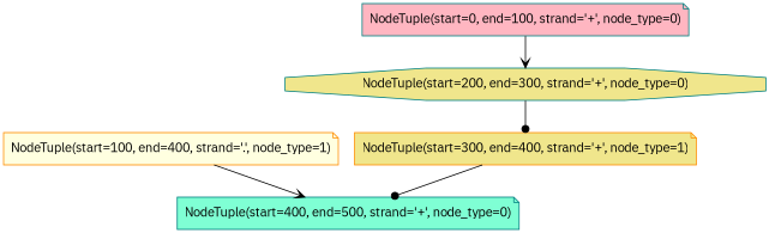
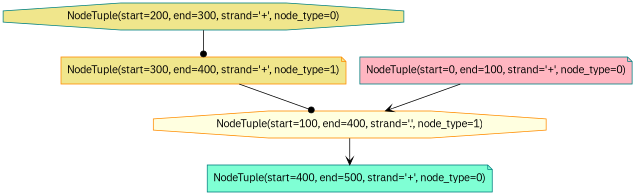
  strict digraph {
    fontname="IBM Plex Sans"
    node [color=teal fillcolor=khaki fontname="IBM Plex Sans" scores="[100.0]" shape=note style=filled]
    edge [arrowhead=vee fontname="IBM Plex Sans"]
-   "NodeTuple(start=100, end=400, strand='.', node_type=1)" [color=darkorange fillcolor=lightyellow]
+   "NodeTuple(start=100, end=400, strand='.', node_type=1)" [color=darkorange fillcolor=lightyellow shape=octagon]
    "NodeTuple(start=400, end=500, strand='+', node_type=0)" [fillcolor=aquamarine scores="[50.0, 100.0]"]
    "NodeTuple(start=200, end=300, strand='+', node_type=0)" [shape=octagon]
    "NodeTuple(start=300, end=400, strand='+', node_type=1)" [color=darkorange scores="[300.0]"]
    "NodeTuple(start=0, end=100, strand='+', node_type=0)" [fillcolor=lightpink scores="[100.0, 50.0]"]
    "NodeTuple(start=100, end=400, strand='.', node_type=1)" -> "NodeTuple(start=400, end=500, strand='+', node_type=0)"
    "NodeTuple(start=200, end=300, strand='+', node_type=0)" -> "NodeTuple(start=300, end=400, strand='+', node_type=1)" [arrowhead=dot]
-   "NodeTuple(start=300, end=400, strand='+', node_type=1)" -> "NodeTuple(start=400, end=500, strand='+', node_type=0)" [arrowhead=dot]
-   "NodeTuple(start=0, end=100, strand='+', node_type=0)" -> "NodeTuple(start=200, end=300, strand='+', node_type=0)"
+   "NodeTuple(start=300, end=400, strand='+', node_type=1)" -> "NodeTuple(start=100, end=400, strand='.', node_type=1)" [arrowhead=dot]
+   "NodeTuple(start=0, end=100, strand='+', node_type=0)" -> "NodeTuple(start=100, end=400, strand='.', node_type=1)"
  }
